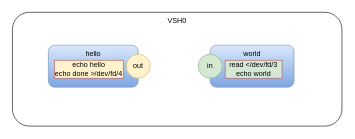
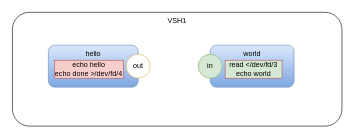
  <mxCell id="0" />
  <mxCell id="1" parent="0" />
- <mxCell id="2" value="VSH0" style="rounded=1;whiteSpace=wrap;html=1;verticalAlign=top;" parent="1" vertex="1"><mxGeometry x="20" y="20" width="550" height="190" as="geometry" /></mxCell>
+ <mxCell id="2" value="VSH1" style="rounded=1;whiteSpace=wrap;html=1;verticalAlign=top;" parent="1" vertex="1"><mxGeometry x="20" y="20" width="550" height="190" as="geometry" /></mxCell>
  <mxCell id="3" value="hello" style="rounded=1;whiteSpace=wrap;html=1;gradientColor=#7ea6e0;fillColor=#dae8fc;strokeColor=#6c8ebf;verticalAlign=top;" parent="1" vertex="1"><mxGeometry x="80" y="75" width="150" height="70" as="geometry" /></mxCell>
- <mxCell id="4" value="out" style="ellipse;whiteSpace=wrap;html=1;aspect=fixed;fillColor=#fff2cc;strokeColor=#d6b656;" parent="1" vertex="1"><mxGeometry x="210" y="90" width="40" height="40" as="geometry" /></mxCell>
+ <mxCell id="4" value="out" style="ellipse;whiteSpace=wrap;html=1;aspect=fixed;fillColor=#ffffff;strokeColor=#d6b656;" parent="1" vertex="1"><mxGeometry x="210" y="90" width="40" height="40" as="geometry" /></mxCell>
  <mxCell id="5" value="world" style="rounded=1;whiteSpace=wrap;html=1;gradientColor=#7ea6e0;fillColor=#dae8fc;strokeColor=#6c8ebf;verticalAlign=top;" parent="1" vertex="1"><mxGeometry x="350" y="75" width="140" height="70" as="geometry" /></mxCell>
  <mxCell id="6" value="in" style="ellipse;whiteSpace=wrap;html=1;aspect=fixed;fillColor=#d5e8d4;strokeColor=#82b366;" parent="1" vertex="1"><mxGeometry x="330" y="90" width="40" height="40" as="geometry" /></mxCell>
- <mxCell id="7" value="echo hello&lt;br&gt;echo done &amp;gt;/dev/fd/4" style="rounded=0;whiteSpace=wrap;html=1;fillColor=#fff2cc;strokeColor=#b85450;" parent="1" vertex="1"><mxGeometry x="90" y="100" width="115" height="30" as="geometry" /></mxCell>
+ <mxCell id="7" value="echo hello&lt;br&gt;echo done &amp;gt;/dev/fd/4" style="rounded=0;whiteSpace=wrap;html=1;fillColor=#f8cecc;strokeColor=#b85450;" parent="1" vertex="1"><mxGeometry x="90" y="100" width="115" height="30" as="geometry" /></mxCell>
  <mxCell id="8" value="read &amp;lt;/dev/fd/3&lt;br&gt;echo world" style="rounded=0;whiteSpace=wrap;html=1;fillColor=#d5e8d4;strokeColor=#b85450;" parent="1" vertex="1"><mxGeometry x="375" y="100" width="95" height="30" as="geometry" /></mxCell>
